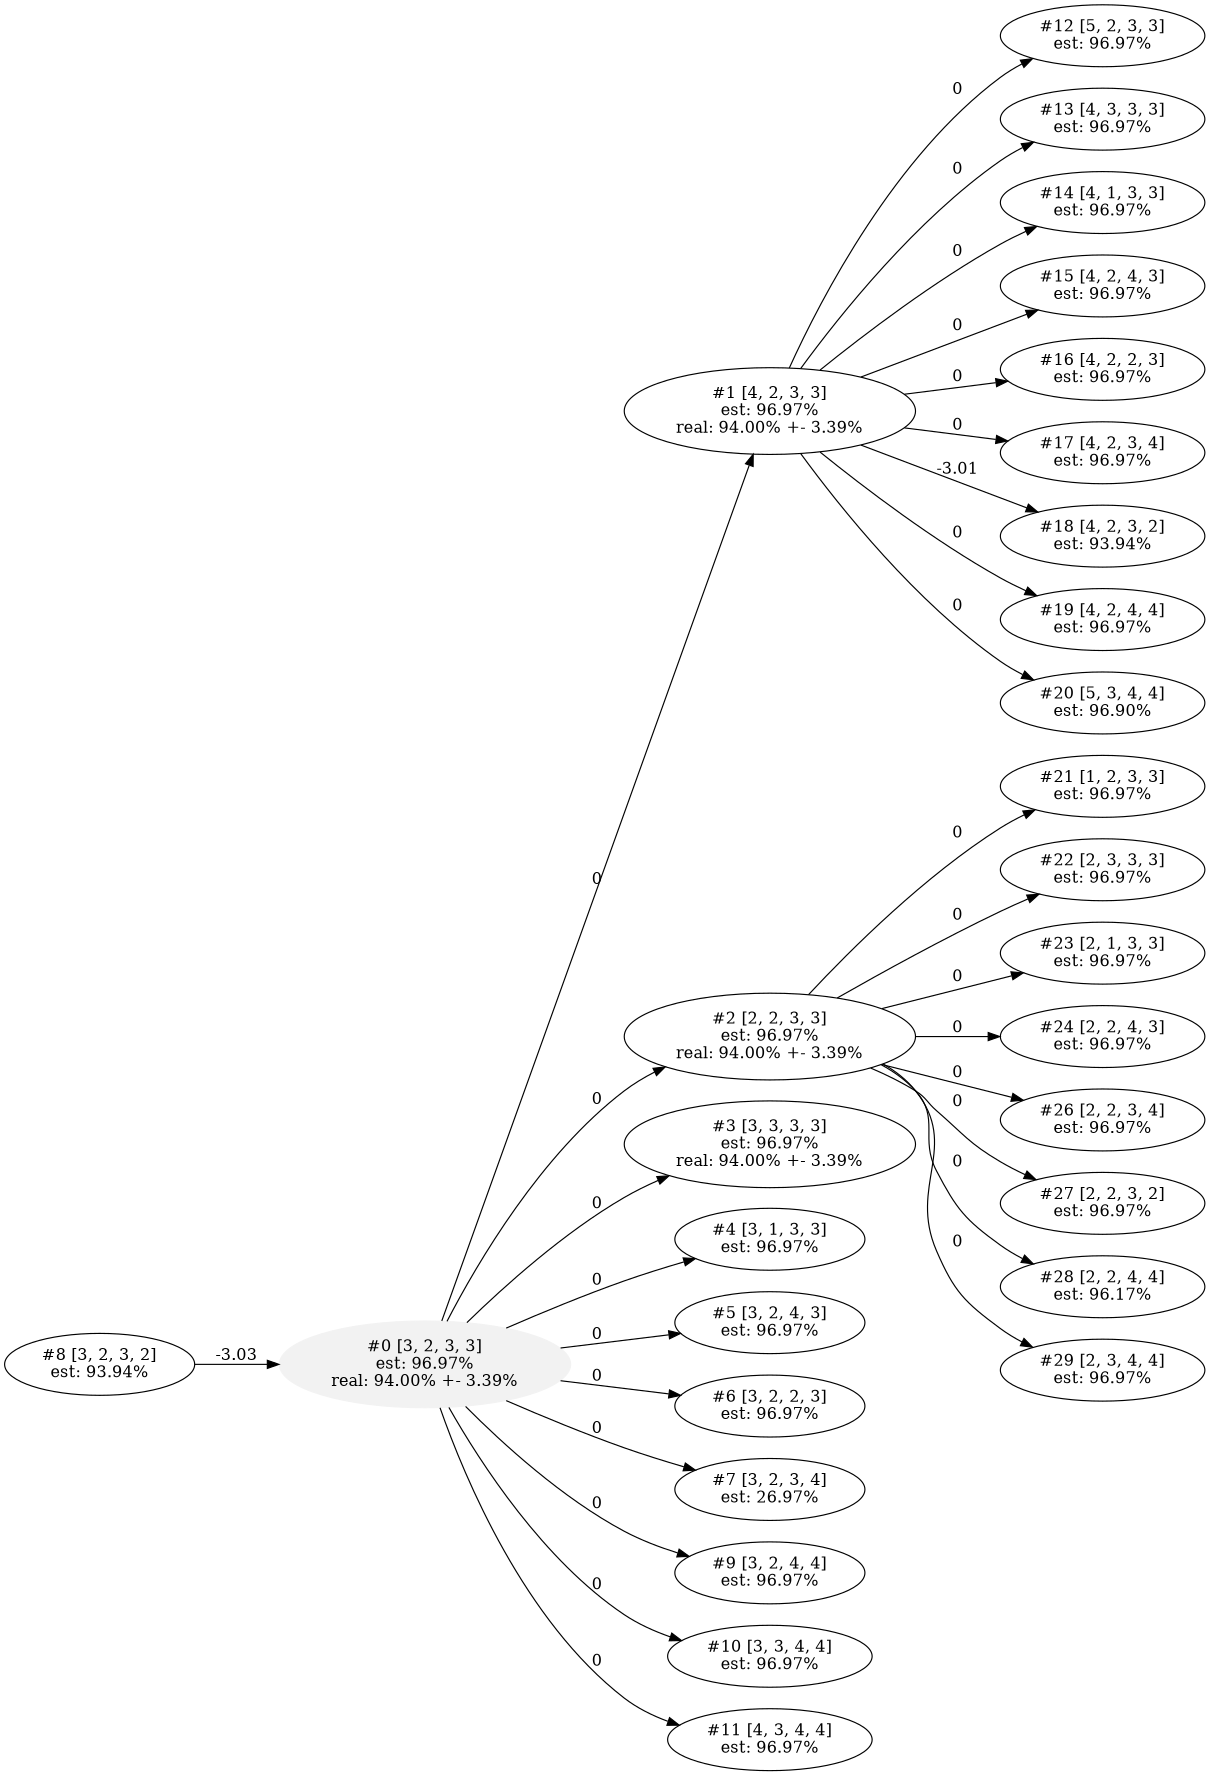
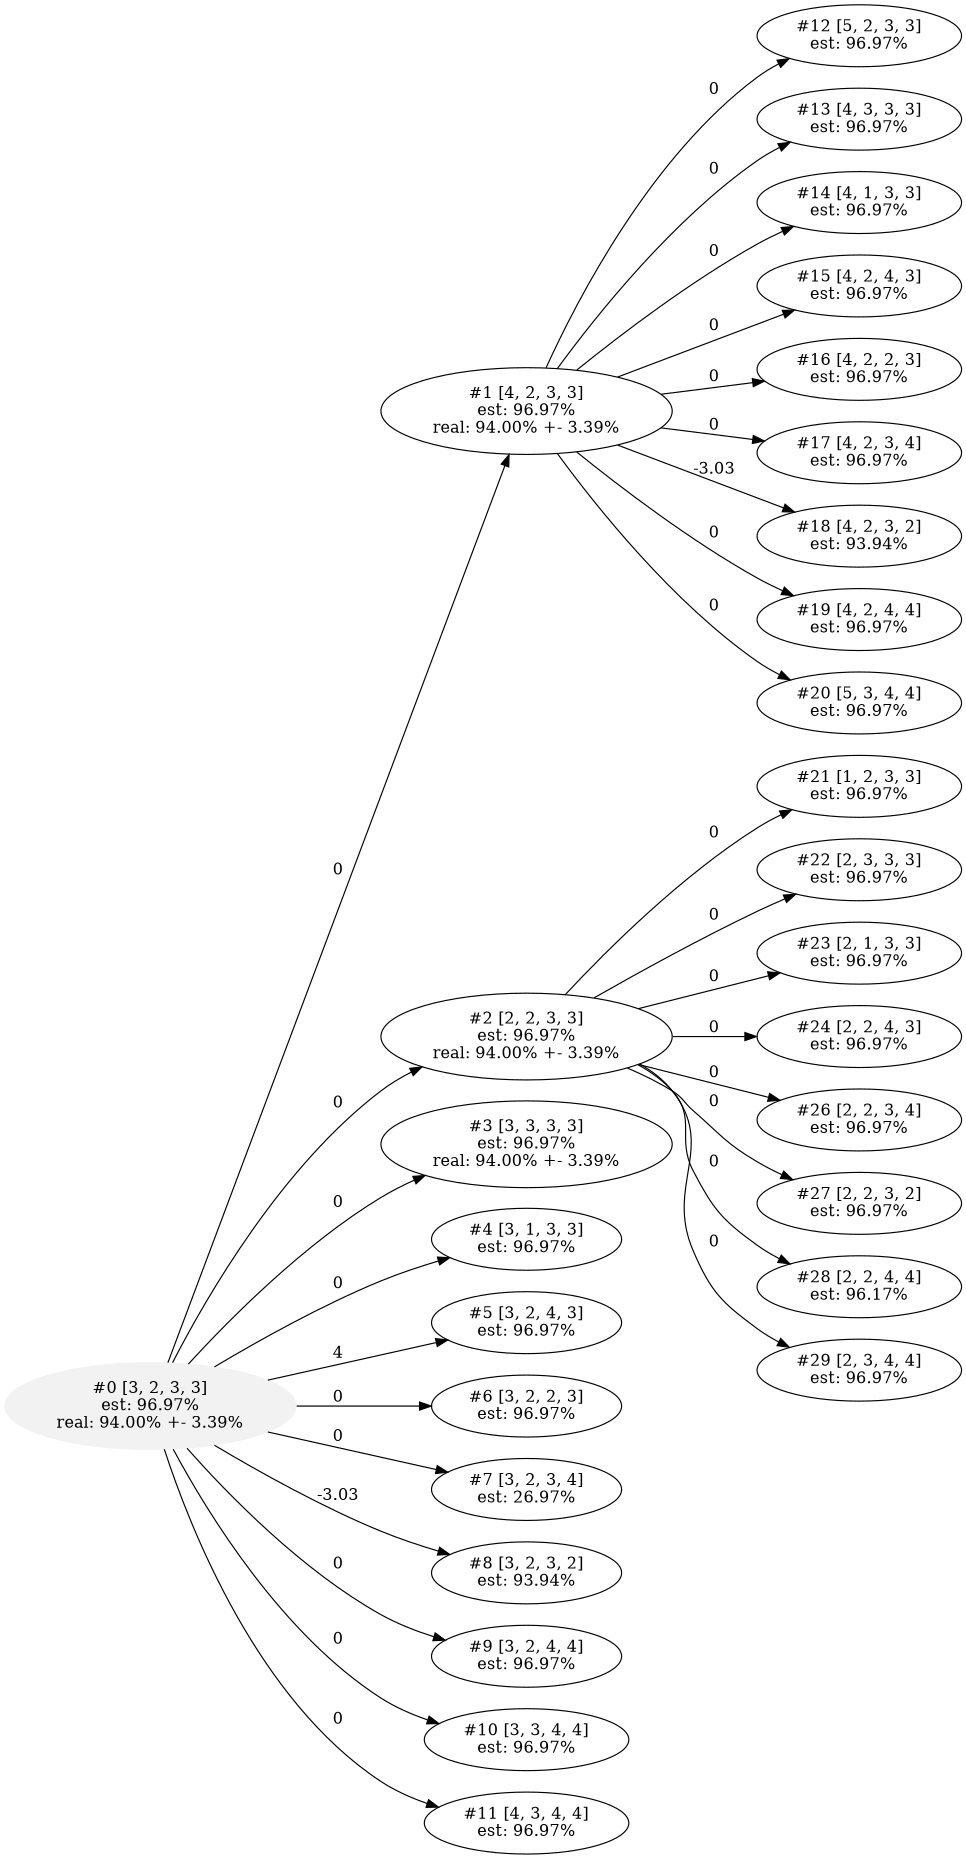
  digraph {
    rankdir=LR
    n1 [color=gray95 label="#0 [3, 2, 3, 3]\nest: 96.97%\nreal: 94.00% +- 3.39%" style=filled]
    n2 [label="#1 [4, 2, 3, 3]\nest: 96.97%\nreal: 94.00% +- 3.39%"]
    n3 [label="#2 [2, 2, 3, 3]\nest: 96.97%\nreal: 94.00% +- 3.39%"]
    n4 [label="#3 [3, 3, 3, 3]\nest: 96.97%\nreal: 94.00% +- 3.39%"]
    n5 [label="#4 [3, 1, 3, 3]\nest: 96.97%"]
    n6 [label="#5 [3, 2, 4, 3]\nest: 96.97%"]
    n7 [label="#6 [3, 2, 2, 3]\nest: 96.97%"]
    n8 [label="#7 [3, 2, 3, 4]\nest: 26.97%"]
    n9 [label="#8 [3, 2, 3, 2]\nest: 93.94%"]
    n10 [label="#9 [3, 2, 4, 4]\nest: 96.97%"]
    n11 [label="#10 [3, 3, 4, 4]\nest: 96.97%"]
    n12 [label="#11 [4, 3, 4, 4]\nest: 96.97%"]
    n13 [label="#12 [5, 2, 3, 3]\nest: 96.97%"]
    n14 [label="#13 [4, 3, 3, 3]\nest: 96.97%"]
    n15 [label="#14 [4, 1, 3, 3]\nest: 96.97%"]
    n16 [label="#15 [4, 2, 4, 3]\nest: 96.97%"]
    n17 [label="#16 [4, 2, 2, 3]\nest: 96.97%"]
    n18 [label="#17 [4, 2, 3, 4]\nest: 96.97%"]
    n19 [label="#18 [4, 2, 3, 2]\nest: 93.94%"]
    n20 [label="#19 [4, 2, 4, 4]\nest: 96.97%"]
-   n21 [label="#20 [5, 3, 4, 4]\nest: 96.90%"]
+   n21 [label="#20 [5, 3, 4, 4]\nest: 96.97%"]
    n22 [label="#21 [1, 2, 3, 3]\nest: 96.97%"]
    n23 [label="#22 [2, 3, 3, 3]\nest: 96.97%"]
    n24 [label="#23 [2, 1, 3, 3]\nest: 96.97%"]
    n25 [label="#24 [2, 2, 4, 3]\nest: 96.97%"]
    n26 [label="#26 [2, 2, 3, 4]\nest: 96.97%"]
    n27 [label="#27 [2, 2, 3, 2]\nest: 96.97%"]
    n28 [label="#28 [2, 2, 4, 4]\nest: 96.17%"]
    n29 [label="#29 [2, 3, 4, 4]\nest: 96.97%"]
    n1 -> n2 [label=0]
    n1 -> n3 [label=0]
    n1 -> n4 [label=0]
    n1 -> n5 [label=0]
-   n1 -> n6 [label=0]
+   n1 -> n6 [label=4]
    n1 -> n7 [label=0]
    n1 -> n8 [label=0]
-   n9 -> n1 [label=-3.03]
+   n1 -> n9 [label=-3.03]
    n1 -> n10 [label=0]
    n1 -> n11 [label=0]
    n1 -> n12 [label=0]
    n2 -> n13 [label=0]
    n2 -> n14 [label=0]
    n2 -> n15 [label=0]
    n2 -> n16 [label=0]
    n2 -> n17 [label=0]
    n2 -> n18 [label=0]
-   n2 -> n19 [label=-3.01]
+   n2 -> n19 [label=-3.03]
    n2 -> n20 [label=0]
    n2 -> n21 [label=0]
    n3 -> n22 [label=0]
    n3 -> n23 [label=0]
    n3 -> n24 [label=0]
    n3 -> n25 [label=0]
    n3 -> n26 [label=0]
    n3 -> n27 [label=0]
    n3 -> n28 [label=0]
    n3 -> n29 [label=0]
  }
